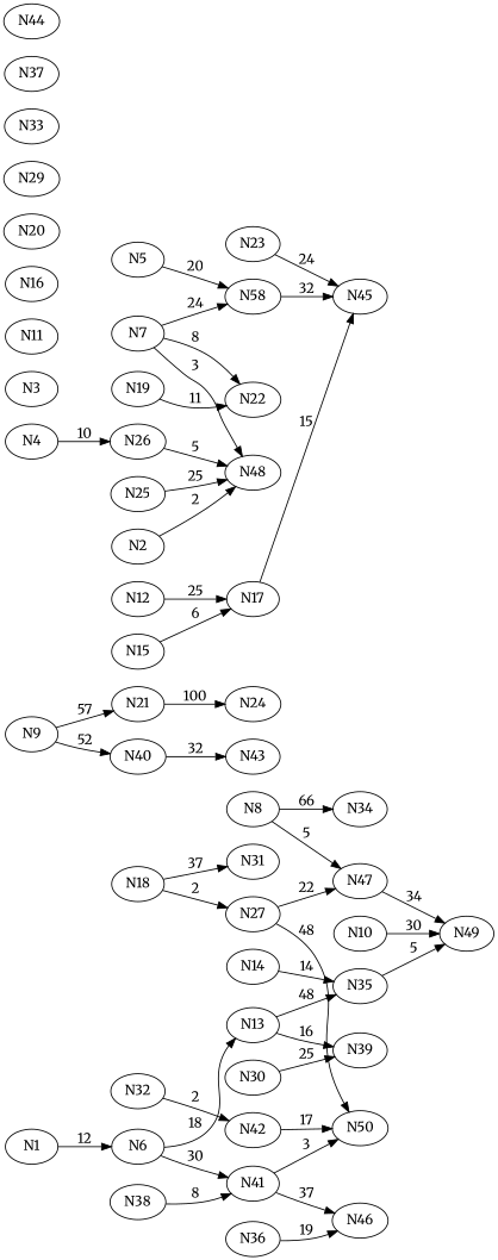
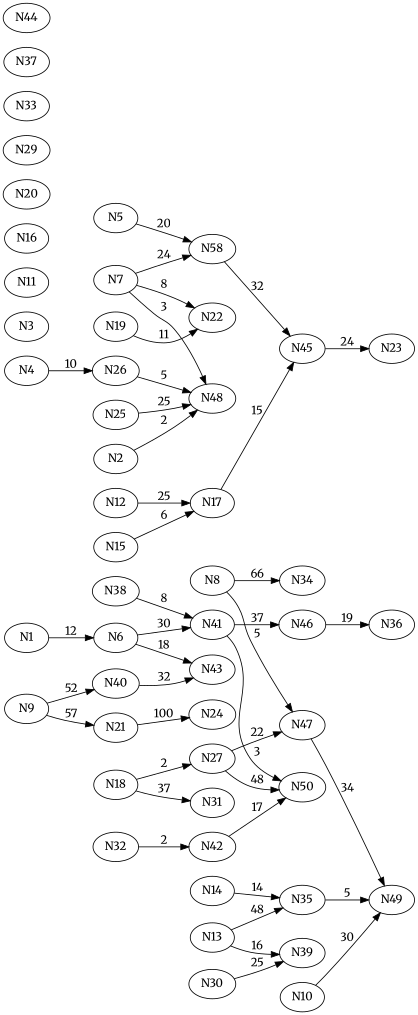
  digraph {
    fontname=Merriweather
    rankdir=LR
    node [fontname=Merriweather]
    edge [fontname=Merriweather]
    n1 [label=N1]
    n2 [label=N6]
    n3 [label=N41]
    n4 [label=N43]
    n5 [label=N23]
    n6 [label=N45]
    n7 [label=N2]
    n8 [label=N48]
    n9 [label=N3]
    n10 [label=N4]
    n11 [label=N26]
    n12 [label=N5]
    n13 [label=N58]
    n14 [label=N50]
    n15 [label=N46]
    n16 [label=N7]
    n17 [label=N22]
    n18 [label=N8]
    n19 [label=N34]
    n20 [label=N47]
    n21 [label=N49]
    n22 [label=N9]
    n23 [label=N21]
    n24 [label=N40]
    n25 [label=N24]
    n26 [label=N10]
    n27 [label=N11]
    n28 [label=N12]
    n29 [label=N17]
    n30 [label=N13]
    n31 [label=N35]
    n32 [label=N39]
    n33 [label=N14]
    n34 [label=N15]
    n35 [label=N16]
    n36 [label=N18]
    n37 [label=N27]
    n38 [label=N31]
    n39 [label=N19]
    n40 [label=N20]
    n41 [label=N25]
    n42 [label=N29]
    n43 [label=N30]
    n44 [label=N32]
    n45 [label=N42]
    n46 [label=N33]
    n47 [label=N36]
    n48 [label=N37]
    n49 [label=N38]
    n50 [label=N44]
    n1 -> n2 [label=12]
    n2 -> n3 [label=30]
-   n2 -> n30 [label=18]
+   n2 -> n4 [label=18]
    n3 -> n14 [label=3]
    n3 -> n15 [label=37]
-   n5 -> n6 [label=24]
+   n6 -> n5 [label=24]
    n7 -> n8 [label=2]
    n10 -> n11 [label=10]
    n11 -> n8 [label=5]
    n12 -> n13 [label=20]
    n13 -> n6 [label=32]
    n16 -> n8 [label=3]
    n16 -> n13 [label=24]
    n16 -> n17 [label=8]
    n18 -> n19 [label=66]
    n18 -> n20 [label=5]
    n20 -> n21 [label=34]
    n22 -> n23 [label=57]
    n22 -> n24 [label=52]
    n23 -> n25 [label=100]
    n24 -> n4 [label=32]
    n26 -> n21 [label=30]
    n28 -> n29 [label=25]
    n29 -> n6 [label=15]
    n30 -> n31 [label=48]
    n30 -> n32 [label=16]
    n31 -> n21 [label=5]
    n33 -> n31 [label=14]
    n34 -> n29 [label=6]
    n36 -> n37 [label=2]
    n36 -> n38 [label=37]
    n37 -> n14 [label=48]
    n37 -> n20 [label=22]
    n39 -> n17 [label=11]
    n41 -> n8 [label=25]
    n43 -> n32 [label=25]
    n44 -> n45 [label=2]
    n45 -> n14 [label=17]
-   n47 -> n15 [label=19]
+   n15 -> n47 [label=19]
    n49 -> n3 [label=8]
  }
